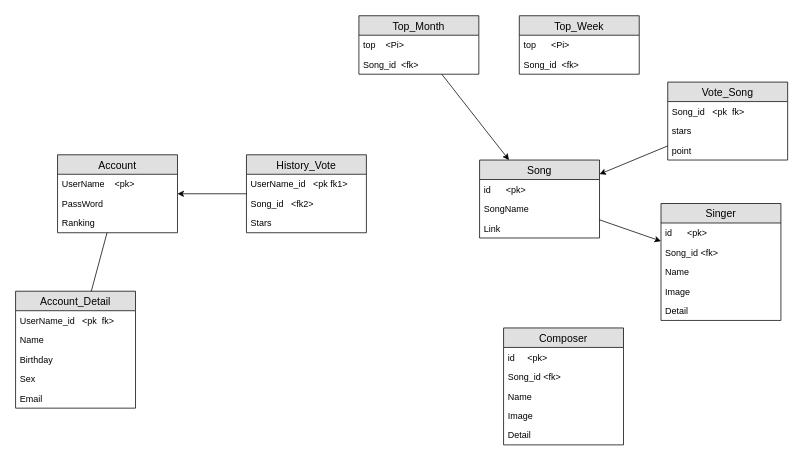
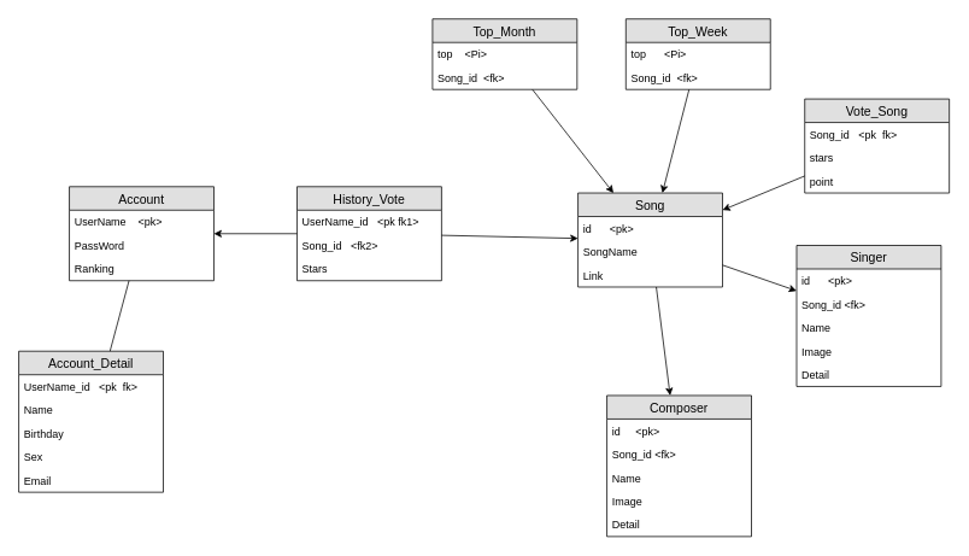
  <mxCell id="0" />
  <mxCell id="1" parent="0" />
  <mxCell id="2" value="Account_Detail" style="swimlane;fontStyle=0;childLayout=stackLayout;horizontal=1;startSize=26;fillColor=#e0e0e0;horizontalStack=0;resizeParent=1;resizeParentMax=0;resizeLast=0;collapsible=1;marginBottom=0;swimlaneFillColor=#ffffff;align=center;fontSize=14;" parent="1" vertex="1"><mxGeometry x="20" y="388" width="160" height="156" as="geometry" /></mxCell>
  <mxCell id="3" value="UserName_id   &lt;pk  fk&gt;" style="text;strokeColor=none;fillColor=none;spacingLeft=4;spacingRight=4;overflow=hidden;rotatable=0;points=[[0,0.5],[1,0.5]];portConstraint=eastwest;fontSize=12;" parent="2" vertex="1"><mxGeometry y="26" width="160" height="26" as="geometry" /></mxCell>
  <mxCell id="4" value="Name" style="text;strokeColor=none;fillColor=none;spacingLeft=4;spacingRight=4;overflow=hidden;rotatable=0;points=[[0,0.5],[1,0.5]];portConstraint=eastwest;fontSize=12;" parent="2" vertex="1"><mxGeometry y="52" width="160" height="26" as="geometry" /></mxCell>
  <mxCell id="5" value="Birthday&#10;&#10;" style="text;strokeColor=none;fillColor=none;spacingLeft=4;spacingRight=4;overflow=hidden;rotatable=0;points=[[0,0.5],[1,0.5]];portConstraint=eastwest;fontSize=12;" parent="2" vertex="1"><mxGeometry y="78" width="160" height="26" as="geometry" /></mxCell>
  <mxCell id="6" value="Sex" style="text;strokeColor=none;fillColor=none;spacingLeft=4;spacingRight=4;overflow=hidden;rotatable=0;points=[[0,0.5],[1,0.5]];portConstraint=eastwest;fontSize=12;" parent="2" vertex="1"><mxGeometry y="104" width="160" height="26" as="geometry" /></mxCell>
  <mxCell id="7" value="Email" style="text;strokeColor=none;fillColor=none;spacingLeft=4;spacingRight=4;overflow=hidden;rotatable=0;points=[[0,0.5],[1,0.5]];portConstraint=eastwest;fontSize=12;" parent="2" vertex="1"><mxGeometry y="130" width="160" height="26" as="geometry" /></mxCell>
  <mxCell id="8" value="Account" style="swimlane;fontStyle=0;childLayout=stackLayout;horizontal=1;startSize=26;fillColor=#e0e0e0;horizontalStack=0;resizeParent=1;resizeParentMax=0;resizeLast=0;collapsible=1;marginBottom=0;swimlaneFillColor=#ffffff;align=center;fontSize=14;" parent="1" vertex="1"><mxGeometry x="76" y="206" width="160" height="104" as="geometry" /></mxCell>
  <mxCell id="9" value="UserName    &lt;pk&gt;" style="text;strokeColor=none;fillColor=none;spacingLeft=4;spacingRight=4;overflow=hidden;rotatable=0;points=[[0,0.5],[1,0.5]];portConstraint=eastwest;fontSize=12;" parent="8" vertex="1"><mxGeometry y="26" width="160" height="26" as="geometry" /></mxCell>
  <mxCell id="10" value="PassWord" style="text;strokeColor=none;fillColor=none;spacingLeft=4;spacingRight=4;overflow=hidden;rotatable=0;points=[[0,0.5],[1,0.5]];portConstraint=eastwest;fontSize=12;" parent="8" vertex="1"><mxGeometry y="52" width="160" height="26" as="geometry" /></mxCell>
  <mxCell id="11" value="Ranking" style="text;strokeColor=none;fillColor=none;spacingLeft=4;spacingRight=4;overflow=hidden;rotatable=0;points=[[0,0.5],[1,0.5]];portConstraint=eastwest;fontSize=12;" parent="8" vertex="1"><mxGeometry y="78" width="160" height="26" as="geometry" /></mxCell>
  <mxCell id="12" value="Song" style="swimlane;fontStyle=0;childLayout=stackLayout;horizontal=1;startSize=26;fillColor=#e0e0e0;horizontalStack=0;resizeParent=1;resizeParentMax=0;resizeLast=0;collapsible=1;marginBottom=0;swimlaneFillColor=#ffffff;align=center;fontSize=14;" parent="1" vertex="1"><mxGeometry x="639" y="213" width="160" height="104" as="geometry" /></mxCell>
  <mxCell id="13" value="id      &lt;pk&gt;" style="text;strokeColor=none;fillColor=none;spacingLeft=4;spacingRight=4;overflow=hidden;rotatable=0;points=[[0,0.5],[1,0.5]];portConstraint=eastwest;fontSize=12;" parent="12" vertex="1"><mxGeometry y="26" width="160" height="26" as="geometry" /></mxCell>
  <mxCell id="14" value="SongName" style="text;strokeColor=none;fillColor=none;spacingLeft=4;spacingRight=4;overflow=hidden;rotatable=0;points=[[0,0.5],[1,0.5]];portConstraint=eastwest;fontSize=12;" parent="12" vertex="1"><mxGeometry y="52" width="160" height="26" as="geometry" /></mxCell>
  <mxCell id="15" value="Link" style="text;strokeColor=none;fillColor=none;spacingLeft=4;spacingRight=4;overflow=hidden;rotatable=0;points=[[0,0.5],[1,0.5]];portConstraint=eastwest;fontSize=12;" parent="12" vertex="1"><mxGeometry y="78" width="160" height="26" as="geometry" /></mxCell>
  <mxCell id="16" value="Singer" style="swimlane;fontStyle=0;childLayout=stackLayout;horizontal=1;startSize=26;fillColor=#e0e0e0;horizontalStack=0;resizeParent=1;resizeParentMax=0;resizeLast=0;collapsible=1;marginBottom=0;swimlaneFillColor=#ffffff;align=center;fontSize=14;" parent="1" vertex="1"><mxGeometry x="881" y="271" width="160" height="156" as="geometry" /></mxCell>
  <mxCell id="17" value="id      &lt;pk&gt;" style="text;strokeColor=none;fillColor=none;spacingLeft=4;spacingRight=4;overflow=hidden;rotatable=0;points=[[0,0.5],[1,0.5]];portConstraint=eastwest;fontSize=12;" parent="16" vertex="1"><mxGeometry y="26" width="160" height="26" as="geometry" /></mxCell>
  <mxCell id="18" value="Song_id &lt;fk&gt;" style="text;strokeColor=none;fillColor=none;spacingLeft=4;spacingRight=4;overflow=hidden;rotatable=0;points=[[0,0.5],[1,0.5]];portConstraint=eastwest;fontSize=12;" parent="16" vertex="1"><mxGeometry y="52" width="160" height="26" as="geometry" /></mxCell>
  <mxCell id="19" value="Name" style="text;strokeColor=none;fillColor=none;spacingLeft=4;spacingRight=4;overflow=hidden;rotatable=0;points=[[0,0.5],[1,0.5]];portConstraint=eastwest;fontSize=12;" parent="16" vertex="1"><mxGeometry y="78" width="160" height="26" as="geometry" /></mxCell>
  <mxCell id="20" value="Image" style="text;strokeColor=none;fillColor=none;spacingLeft=4;spacingRight=4;overflow=hidden;rotatable=0;points=[[0,0.5],[1,0.5]];portConstraint=eastwest;fontSize=12;" parent="16" vertex="1"><mxGeometry y="104" width="160" height="26" as="geometry" /></mxCell>
  <mxCell id="21" value="Detail" style="text;strokeColor=none;fillColor=none;spacingLeft=4;spacingRight=4;overflow=hidden;rotatable=0;points=[[0,0.5],[1,0.5]];portConstraint=eastwest;fontSize=12;" parent="16" vertex="1"><mxGeometry y="130" width="160" height="26" as="geometry" /></mxCell>
  <mxCell id="22" value="Composer" style="swimlane;fontStyle=0;childLayout=stackLayout;horizontal=1;startSize=26;fillColor=#e0e0e0;horizontalStack=0;resizeParent=1;resizeParentMax=0;resizeLast=0;collapsible=1;marginBottom=0;swimlaneFillColor=#ffffff;align=center;fontSize=14;" parent="1" vertex="1"><mxGeometry x="671" y="437" width="160" height="156" as="geometry" /></mxCell>
  <mxCell id="23" value="id     &lt;pk&gt;" style="text;strokeColor=none;fillColor=none;spacingLeft=4;spacingRight=4;overflow=hidden;rotatable=0;points=[[0,0.5],[1,0.5]];portConstraint=eastwest;fontSize=12;" parent="22" vertex="1"><mxGeometry y="26" width="160" height="26" as="geometry" /></mxCell>
  <mxCell id="24" value="Song_id &lt;fk&gt;" style="text;strokeColor=none;fillColor=none;spacingLeft=4;spacingRight=4;overflow=hidden;rotatable=0;points=[[0,0.5],[1,0.5]];portConstraint=eastwest;fontSize=12;" parent="22" vertex="1"><mxGeometry y="52" width="160" height="26" as="geometry" /></mxCell>
  <mxCell id="25" value="Name" style="text;strokeColor=none;fillColor=none;spacingLeft=4;spacingRight=4;overflow=hidden;rotatable=0;points=[[0,0.5],[1,0.5]];portConstraint=eastwest;fontSize=12;" parent="22" vertex="1"><mxGeometry y="78" width="160" height="26" as="geometry" /></mxCell>
  <mxCell id="26" value="Image" style="text;strokeColor=none;fillColor=none;spacingLeft=4;spacingRight=4;overflow=hidden;rotatable=0;points=[[0,0.5],[1,0.5]];portConstraint=eastwest;fontSize=12;" parent="22" vertex="1"><mxGeometry y="104" width="160" height="26" as="geometry" /></mxCell>
  <mxCell id="27" value="Detail" style="text;strokeColor=none;fillColor=none;spacingLeft=4;spacingRight=4;overflow=hidden;rotatable=0;points=[[0,0.5],[1,0.5]];portConstraint=eastwest;fontSize=12;" parent="22" vertex="1"><mxGeometry y="130" width="160" height="26" as="geometry" /></mxCell>
  <mxCell id="28" value="History_Vote" style="swimlane;fontStyle=0;childLayout=stackLayout;horizontal=1;startSize=26;fillColor=#e0e0e0;horizontalStack=0;resizeParent=1;resizeParentMax=0;resizeLast=0;collapsible=1;marginBottom=0;swimlaneFillColor=#ffffff;align=center;fontSize=14;" parent="1" vertex="1"><mxGeometry x="328" y="206" width="160" height="104" as="geometry" /></mxCell>
  <mxCell id="29" value="UserName_id   &lt;pk fk1&gt;" style="text;strokeColor=none;fillColor=none;spacingLeft=4;spacingRight=4;overflow=hidden;rotatable=0;points=[[0,0.5],[1,0.5]];portConstraint=eastwest;fontSize=12;" parent="28" vertex="1"><mxGeometry y="26" width="160" height="26" as="geometry" /></mxCell>
  <mxCell id="30" value="Song_id   &lt;fk2&gt;" style="text;strokeColor=none;fillColor=none;spacingLeft=4;spacingRight=4;overflow=hidden;rotatable=0;points=[[0,0.5],[1,0.5]];portConstraint=eastwest;fontSize=12;" parent="28" vertex="1"><mxGeometry y="52" width="160" height="26" as="geometry" /></mxCell>
  <mxCell id="31" value="Stars" style="text;strokeColor=none;fillColor=none;spacingLeft=4;spacingRight=4;overflow=hidden;rotatable=0;points=[[0,0.5],[1,0.5]];portConstraint=eastwest;fontSize=12;" parent="28" vertex="1"><mxGeometry y="78" width="160" height="26" as="geometry" /></mxCell>
  <mxCell id="32" value="Vote_Song" style="swimlane;fontStyle=0;childLayout=stackLayout;horizontal=1;startSize=26;fillColor=#e0e0e0;horizontalStack=0;resizeParent=1;resizeParentMax=0;resizeLast=0;collapsible=1;marginBottom=0;swimlaneFillColor=#ffffff;align=center;fontSize=14;" parent="1" vertex="1"><mxGeometry x="890" y="109" width="160" height="104" as="geometry" /></mxCell>
  <mxCell id="33" value="Song_id   &lt;pk  fk&gt;" style="text;strokeColor=none;fillColor=none;spacingLeft=4;spacingRight=4;overflow=hidden;rotatable=0;points=[[0,0.5],[1,0.5]];portConstraint=eastwest;fontSize=12;" parent="32" vertex="1"><mxGeometry y="26" width="160" height="26" as="geometry" /></mxCell>
  <mxCell id="34" value="stars" style="text;strokeColor=none;fillColor=none;spacingLeft=4;spacingRight=4;overflow=hidden;rotatable=0;points=[[0,0.5],[1,0.5]];portConstraint=eastwest;fontSize=12;" parent="32" vertex="1"><mxGeometry y="52" width="160" height="26" as="geometry" /></mxCell>
  <mxCell id="35" value="point" style="text;strokeColor=none;fillColor=none;spacingLeft=4;spacingRight=4;overflow=hidden;rotatable=0;points=[[0,0.5],[1,0.5]];portConstraint=eastwest;fontSize=12;" parent="32" vertex="1"><mxGeometry y="78" width="160" height="26" as="geometry" /></mxCell>
  <mxCell id="36" value="Top_Week" style="swimlane;fontStyle=0;childLayout=stackLayout;horizontal=1;startSize=26;fillColor=#e0e0e0;horizontalStack=0;resizeParent=1;resizeParentMax=0;resizeLast=0;collapsible=1;marginBottom=0;swimlaneFillColor=#ffffff;align=center;fontSize=14;" parent="1" vertex="1"><mxGeometry x="692" y="20.5" width="160" height="78" as="geometry" /></mxCell>
  <mxCell id="37" value="top      &lt;Pi&gt;" style="text;strokeColor=none;fillColor=none;spacingLeft=4;spacingRight=4;overflow=hidden;rotatable=0;points=[[0,0.5],[1,0.5]];portConstraint=eastwest;fontSize=12;" parent="36" vertex="1"><mxGeometry y="26" width="160" height="26" as="geometry" /></mxCell>
  <mxCell id="38" value="Song_id  &lt;fk&gt;" style="text;strokeColor=none;fillColor=none;spacingLeft=4;spacingRight=4;overflow=hidden;rotatable=0;points=[[0,0.5],[1,0.5]];portConstraint=eastwest;fontSize=12;" parent="36" vertex="1"><mxGeometry y="52" width="160" height="26" as="geometry" /></mxCell>
  <mxCell id="39" value="Top_Month" style="swimlane;fontStyle=0;childLayout=stackLayout;horizontal=1;startSize=26;fillColor=#e0e0e0;horizontalStack=0;resizeParent=1;resizeParentMax=0;resizeLast=0;collapsible=1;marginBottom=0;swimlaneFillColor=#ffffff;align=center;fontSize=14;" parent="1" vertex="1"><mxGeometry x="478" y="20.5" width="160" height="78" as="geometry" /></mxCell>
  <mxCell id="40" value="top    &lt;Pi&gt;" style="text;strokeColor=none;fillColor=none;spacingLeft=4;spacingRight=4;overflow=hidden;rotatable=0;points=[[0,0.5],[1,0.5]];portConstraint=eastwest;fontSize=12;" parent="39" vertex="1"><mxGeometry y="26" width="160" height="26" as="geometry" /></mxCell>
  <mxCell id="41" value="Song_id  &lt;fk&gt;" style="text;strokeColor=none;fillColor=none;spacingLeft=4;spacingRight=4;overflow=hidden;rotatable=0;points=[[0,0.5],[1,0.5]];portConstraint=eastwest;fontSize=12;" parent="39" vertex="1"><mxGeometry y="52" width="160" height="26" as="geometry" /></mxCell>
  <mxCell id="42" value="" style="endArrow=none;html=1;" parent="1" source="2" target="8" edge="1"><mxGeometry width="50" height="50" relative="1" as="geometry"><mxPoint x="-323" y="753" as="sourcePoint" /><mxPoint x="-273" y="703" as="targetPoint" /></mxGeometry></mxCell>
  <mxCell id="43" value="" style="endArrow=classic;html=1;" parent="1" source="28" target="8" edge="1"><mxGeometry width="50" height="50" relative="1" as="geometry"><mxPoint x="-323" y="753" as="sourcePoint" /><mxPoint x="-273" y="703" as="targetPoint" /></mxGeometry></mxCell>
+ <mxCell id="44" value="" style="endArrow=classic;html=1;" parent="1" source="12" target="22" edge="1"><mxGeometry width="50" height="50" relative="1" as="geometry"><mxPoint x="558" y="485" as="sourcePoint" /><mxPoint x="608" y="435" as="targetPoint" /></mxGeometry></mxCell>
  <mxCell id="45" value="" style="endArrow=classic;html=1;" parent="1" source="12" target="16" edge="1"><mxGeometry width="50" height="50" relative="1" as="geometry"><mxPoint x="438" y="396" as="sourcePoint" /><mxPoint x="488" y="346" as="targetPoint" /></mxGeometry></mxCell>
+ <mxCell id="46" value="" style="endArrow=classic;html=1;" parent="1" source="28" target="12" edge="1"><mxGeometry width="50" height="50" relative="1" as="geometry"><mxPoint x="-295" y="781" as="sourcePoint" /><mxPoint x="-245" y="731" as="targetPoint" /></mxGeometry></mxCell>
  <mxCell id="47" value="" style="endArrow=classic;html=1;" parent="1" source="32" target="12" edge="1"><mxGeometry width="50" height="50" relative="1" as="geometry"><mxPoint x="1245" y="332" as="sourcePoint" /><mxPoint x="1295" y="282" as="targetPoint" /></mxGeometry></mxCell>
  <mxCell id="48" value="" style="endArrow=classic;html=1;" parent="1" source="39" target="12" edge="1"><mxGeometry width="50" height="50" relative="1" as="geometry"><mxPoint x="658.5" y="47.5" as="sourcePoint" /><mxPoint x="708.5" y="-2.5" as="targetPoint" /></mxGeometry></mxCell>
+ <mxCell id="49" value="" style="endArrow=classic;html=1;" parent="1" source="36" target="12" edge="1"><mxGeometry width="50" height="50" relative="1" as="geometry"><mxPoint x="701" y="39" as="sourcePoint" /><mxPoint x="751" y="-11" as="targetPoint" /></mxGeometry></mxCell>
